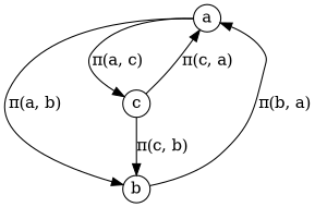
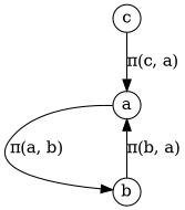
  digraph {
    nodesep=1.5
    rankdir=TB
    ranksep=0.5
    node [fixedsize=true]
    a [height=0.33 width=0.33]
    b [height=0.33 width=0.33]
    c [height=0.33 width=0.33]
    a -> b [label="&pi;(a, b)"]
-   a -> c [label="&pi;(a, c)"]
    b -> a [label="&pi;(b, a)"]
    c -> a [label="&pi;(c, a)"]
-   c -> b [label="&pi;(c, b)"]
  }
